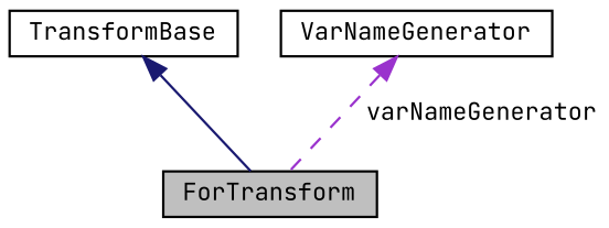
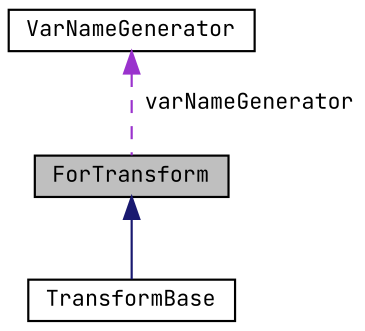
  digraph {
    fontname="JetBrains Mono"
    node [color=black fillcolor=white fontname="JetBrains Mono" fontsize=10 shape=record style=filled]
    edge [dir=back fontname="JetBrains Mono" fontsize=10 labelfontname=Helvetica labelfontsize=10]
    n1 [fillcolor=grey75 fontcolor=black height=0.2 label=ForTransform width=0.4]
    n2 [height=0.2 label=TransformBase width=0.4]
    n3 [height=0.2 label=VarNameGenerator width=0.4]
-   n2 -> n1 [color=midnightblue style=solid]
+   n1 -> n2 [color=midnightblue style=solid]
    n3 -> n1 [color=darkorchid3 label=" varNameGenerator" style=dashed]
  }
